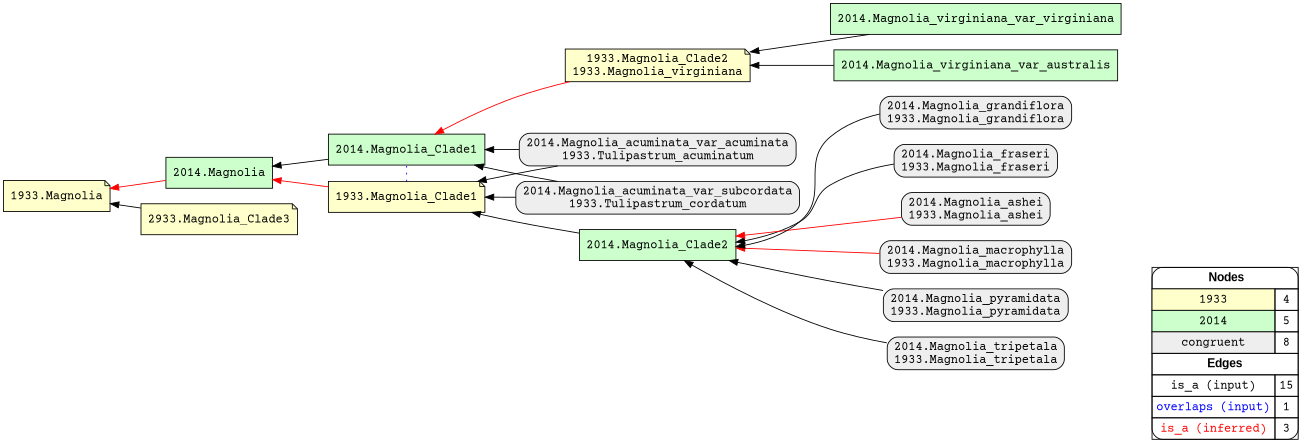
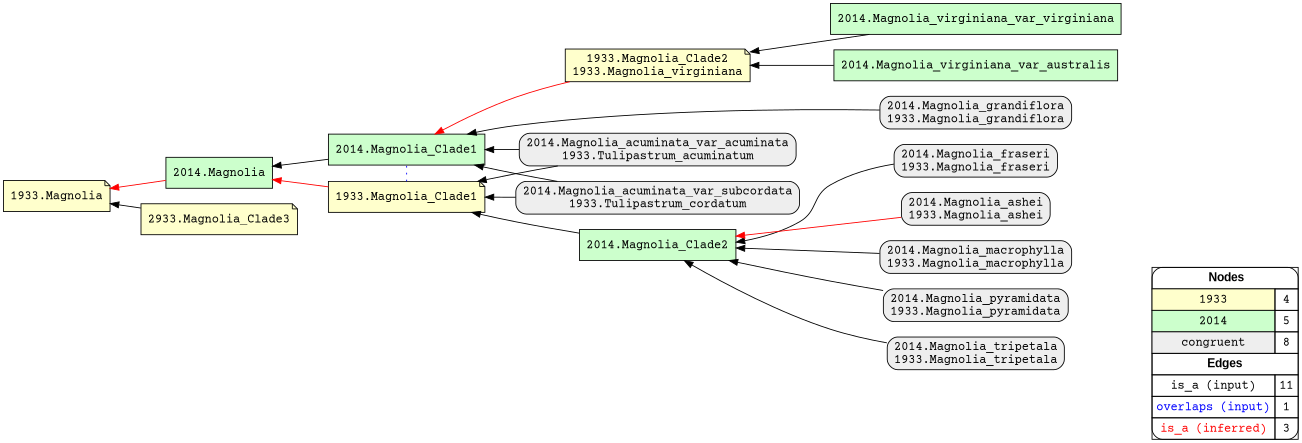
  digraph {
    fontname="Courier Prime"
    rankdir=RL
    node [fillcolor="#EEEEEE" fontname="Courier Prime" shape=box style="filled,rounded"]
    edge [arrowhead=normal color="#000000" constraint=true fontname="Courier Prime" penwidth=1 style=solid]
-   n1 [fillcolor=white label=<   <TABLE BORDER="0" CELLBORDER="1" CELLSPACING="0" CELLPADDING="4">  <TR> <TD COLSPAN="2"><font face="Arial Black"> Nodes</font></TD> </TR>  <TR>   <TD bgcolor="#FFFFCC" fontname="helvetica">1933</TD>   <TD>4</TD>   </TR>  <TR>   <TD bgcolor="#CCFFCC" fontname="helvetica">2014</TD>   <TD>5</TD>   </TR>  <TR>   <TD bgcolor="#EEEEEE" fontname="helvetica">congruent</TD>   <TD>8</TD>   </TR>  <TR> <TD COLSPAN="2"><font face = "Arial Black"> Edges </font></TD> </TR>  <TR>   <TD><font color ="#000000">is_a (input)</font></TD><TD>15</TD> </TR> <TR>   <TD><font color ="#0000FF">overlaps (input)</font></TD><TD>1</TD> </TR> <TR>   <TD><font color ="#FF0000">is_a (inferred)</font></TD><TD>3</TD> </TR> </TABLE>   > margin=0]
+   n1 [fillcolor=white label=<   <TABLE BORDER="0" CELLBORDER="1" CELLSPACING="0" CELLPADDING="4">  <TR> <TD COLSPAN="2"><font face="Arial Black"> Nodes</font></TD> </TR>  <TR>   <TD bgcolor="#FFFFCC" fontname="helvetica">1933</TD>   <TD>4</TD>   </TR>  <TR>   <TD bgcolor="#CCFFCC" fontname="helvetica">2014</TD>   <TD>5</TD>   </TR>  <TR>   <TD bgcolor="#EEEEEE" fontname="helvetica">congruent</TD>   <TD>8</TD>   </TR>  <TR> <TD COLSPAN="2"><font face = "Arial Black"> Edges </font></TD> </TR>  <TR>   <TD><font color ="#000000">is_a (input)</font></TD><TD>11</TD> </TR> <TR>   <TD><font color ="#0000FF">overlaps (input)</font></TD><TD>1</TD> </TR> <TR>   <TD><font color ="#FF0000">is_a (inferred)</font></TD><TD>3</TD> </TR> </TABLE>   > margin=0]
    "1933.Magnolia_Clade2\n1933.Magnolia_virginiana" [fillcolor="#FFFFCC" shape=note style=filled]
    "2014.Magnolia_Clade1" [fillcolor="#CCFFCC" style=filled]
    "2014.Magnolia" [fillcolor="#CCFFCC" style=filled]
    "1933.Magnolia" [fillcolor="#FFFFCC" shape=note style=filled]
    n6 [fillcolor="#FFFFCC" label="2933.Magnolia_Clade3" shape=note style=filled]
    "1933.Magnolia_Clade1" [fillcolor="#FFFFCC" shape=note style=filled]
    "2014.Magnolia_Clade2" [fillcolor="#CCFFCC" style=filled]
    "2014.Magnolia_virginiana_var_virginiana" [fillcolor="#CCFFCC" style=filled]
    "2014.Magnolia_virginiana_var_australis" [fillcolor="#CCFFCC" style=filled]
    "2014.Magnolia_tripetala\n1933.Magnolia_tripetala"
    "2014.Magnolia_fraseri\n1933.Magnolia_fraseri"
    "2014.Magnolia_acuminata_var_subcordata\n1933.Tulipastrum_cordatum"
    "2014.Magnolia_acuminata_var_acuminata\n1933.Tulipastrum_acuminatum"
    "2014.Magnolia_ashei\n1933.Magnolia_ashei"
    "2014.Magnolia_macrophylla\n1933.Magnolia_macrophylla"
    "2014.Magnolia_grandiflora\n1933.Magnolia_grandiflora"
    "2014.Magnolia_pyramidata\n1933.Magnolia_pyramidata"
    subgraph sub_1 {
      rank=source
      n1
    }
    "1933.Magnolia_Clade2\n1933.Magnolia_virginiana" -> "2014.Magnolia_Clade1" [color="#FF0000"]
    "2014.Magnolia_Clade1" -> "2014.Magnolia"
    "2014.Magnolia" -> "1933.Magnolia" [color="#FF0000"]
    n6 -> "1933.Magnolia"
    "1933.Magnolia_Clade1" -> "2014.Magnolia_Clade1" [arrowhead=none color="#0000FF" constraint=false style=dotted]
    "1933.Magnolia_Clade1" -> "2014.Magnolia" [color="#FF0000"]
    "2014.Magnolia_Clade2" -> "1933.Magnolia_Clade1"
    "2014.Magnolia_virginiana_var_virginiana" -> "1933.Magnolia_Clade2\n1933.Magnolia_virginiana"
    "2014.Magnolia_virginiana_var_australis" -> "1933.Magnolia_Clade2\n1933.Magnolia_virginiana"
    "2014.Magnolia_tripetala\n1933.Magnolia_tripetala" -> "2014.Magnolia_Clade2"
    "2014.Magnolia_fraseri\n1933.Magnolia_fraseri" -> "2014.Magnolia_Clade2"
    "2014.Magnolia_acuminata_var_subcordata\n1933.Tulipastrum_cordatum" -> "2014.Magnolia_Clade1"
    "2014.Magnolia_acuminata_var_subcordata\n1933.Tulipastrum_cordatum" -> "1933.Magnolia_Clade1"
    "2014.Magnolia_acuminata_var_acuminata\n1933.Tulipastrum_acuminatum" -> "2014.Magnolia_Clade1"
    "2014.Magnolia_acuminata_var_acuminata\n1933.Tulipastrum_acuminatum" -> "1933.Magnolia_Clade1"
    "2014.Magnolia_ashei\n1933.Magnolia_ashei" -> "2014.Magnolia_Clade2" [color="#FF0000"]
-   "2014.Magnolia_macrophylla\n1933.Magnolia_macrophylla" -> "2014.Magnolia_Clade2" [color="#FF0000"]
-   "2014.Magnolia_grandiflora\n1933.Magnolia_grandiflora" -> "2014.Magnolia_Clade2"
+   "2014.Magnolia_macrophylla\n1933.Magnolia_macrophylla" -> "2014.Magnolia_Clade2"
+   "2014.Magnolia_grandiflora\n1933.Magnolia_grandiflora" -> "2014.Magnolia_Clade1"
    "2014.Magnolia_pyramidata\n1933.Magnolia_pyramidata" -> "2014.Magnolia_Clade2"
  }
